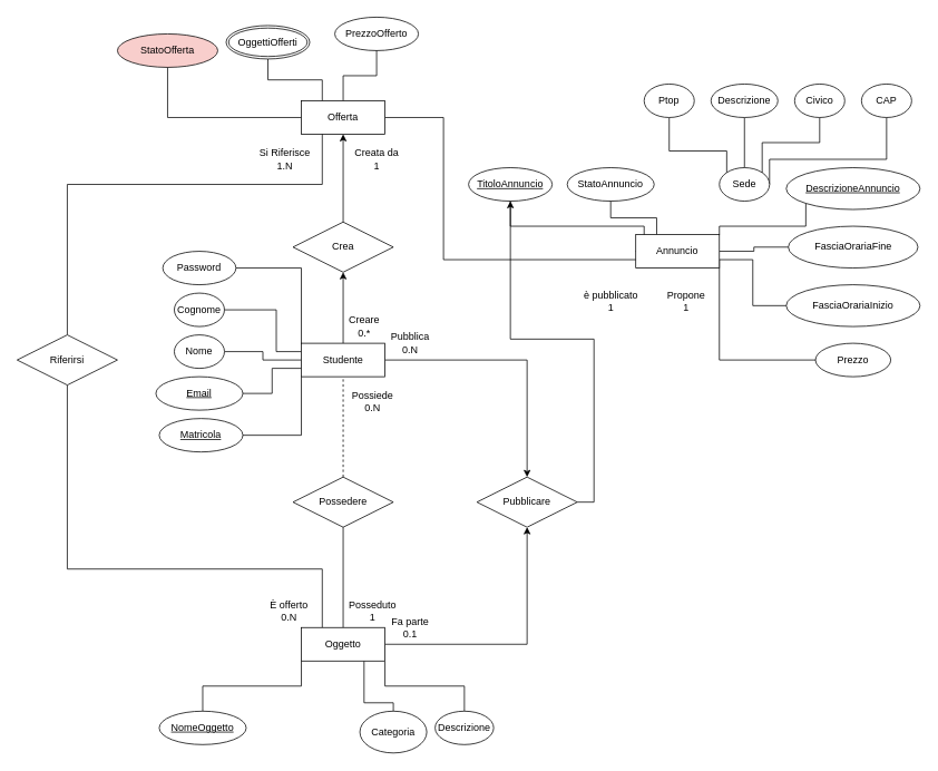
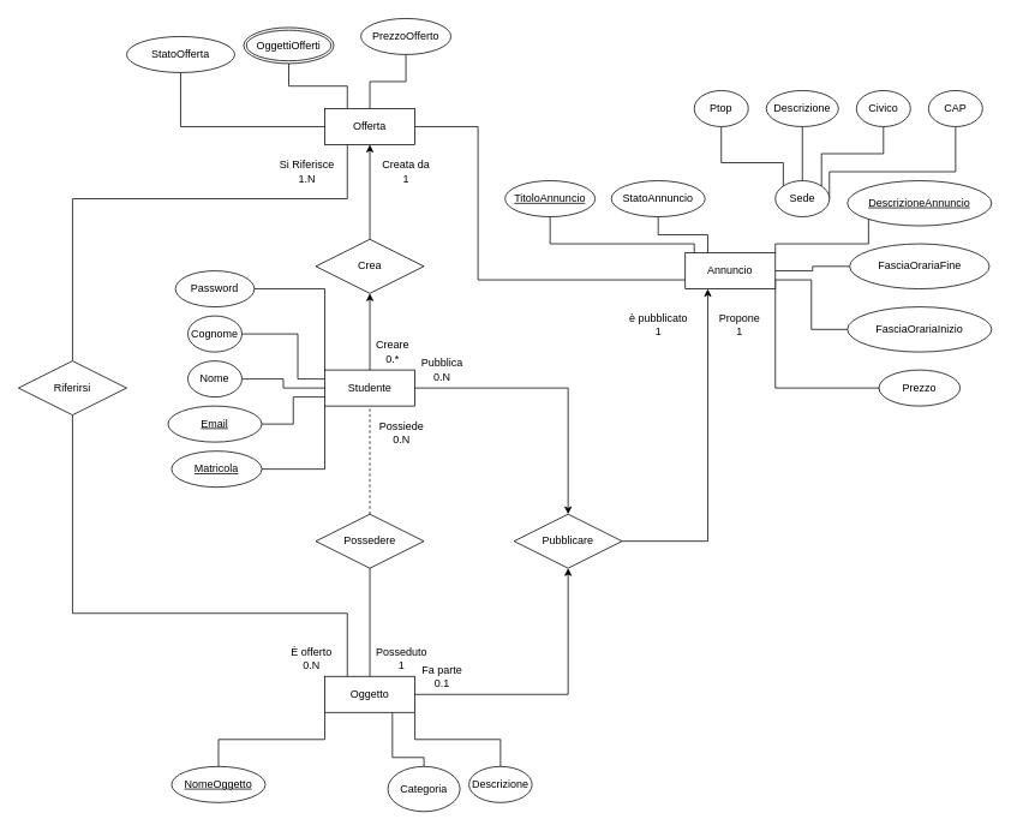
  <mxCell id="0" />
  <mxCell id="1" parent="0" />
  <mxCell id="2" value="&lt;span style=&quot;text-align: left;&quot;&gt;TitoloAnnuncio&lt;/span&gt;" style="ellipse;whiteSpace=wrap;html=1;fontStyle=4" vertex="1" parent="1"><mxGeometry x="560" y="200" width="100" height="40" as="geometry" /></mxCell>
  <mxCell id="3" value="&lt;span style=&quot;text-align: left;&quot;&gt;FasciaOrariaFine&lt;/span&gt;" style="ellipse;whiteSpace=wrap;html=1;" vertex="1" parent="1"><mxGeometry x="942.5" y="270" width="155" height="50" as="geometry" /></mxCell>
  <mxCell id="4" style="edgeStyle=orthogonalEdgeStyle;rounded=0;orthogonalLoop=1;jettySize=auto;html=1;exitX=0;exitY=0;exitDx=0;exitDy=0;entryX=0.5;entryY=1;entryDx=0;entryDy=0;endArrow=none;startFill=0;" edge="1" parent="1" source="8" target="51"><mxGeometry relative="1" as="geometry"><Array as="points"><mxPoint x="869" y="180" /><mxPoint x="800" y="180" /></Array></mxGeometry></mxCell>
  <mxCell id="5" style="edgeStyle=orthogonalEdgeStyle;rounded=0;orthogonalLoop=1;jettySize=auto;html=1;exitX=0.5;exitY=0;exitDx=0;exitDy=0;endArrow=none;startFill=0;" edge="1" parent="1" source="8" target="53"><mxGeometry relative="1" as="geometry" /></mxCell>
  <mxCell id="6" style="edgeStyle=orthogonalEdgeStyle;rounded=0;orthogonalLoop=1;jettySize=auto;html=1;exitX=1;exitY=0;exitDx=0;exitDy=0;entryX=0.5;entryY=1;entryDx=0;entryDy=0;endArrow=none;startFill=0;" edge="1" parent="1" source="8" target="52"><mxGeometry relative="1" as="geometry"><Array as="points"><mxPoint x="911" y="170" /><mxPoint x="980" y="170" /></Array></mxGeometry></mxCell>
  <mxCell id="7" style="edgeStyle=orthogonalEdgeStyle;rounded=0;orthogonalLoop=1;jettySize=auto;html=1;exitX=1;exitY=0.5;exitDx=0;exitDy=0;entryX=0.5;entryY=1;entryDx=0;entryDy=0;endArrow=none;startFill=0;" edge="1" parent="1" source="8" target="54"><mxGeometry relative="1" as="geometry"><Array as="points"><mxPoint x="920" y="190" /><mxPoint x="1060" y="190" /></Array></mxGeometry></mxCell>
  <mxCell id="8" value="&lt;span style=&quot;text-align: left;&quot;&gt;Sede&lt;/span&gt;" style="ellipse;whiteSpace=wrap;html=1;" vertex="1" parent="1"><mxGeometry x="860" y="200" width="60" height="40" as="geometry" /></mxCell>
  <mxCell id="9" value="&lt;span style=&quot;text-align: left;&quot;&gt;StatoAnnuncio&lt;/span&gt;" style="ellipse;whiteSpace=wrap;html=1;" vertex="1" parent="1"><mxGeometry x="678" y="200" width="104" height="40" as="geometry" /></mxCell>
  <mxCell id="10" value="&lt;span style=&quot;text-align: left;&quot;&gt;FasciaOrariaInizio&lt;/span&gt;" style="ellipse;whiteSpace=wrap;html=1;" vertex="1" parent="1"><mxGeometry x="940" y="340" width="160" height="50" as="geometry" /></mxCell>
  <mxCell id="11" value="&lt;span style=&quot;text-align: left;&quot;&gt;DescrizioneAnnuncio&lt;/span&gt;" style="ellipse;whiteSpace=wrap;html=1;fontStyle=4" vertex="1" parent="1"><mxGeometry x="940" y="200" width="160" height="50" as="geometry" /></mxCell>
  <mxCell id="12" style="edgeStyle=orthogonalEdgeStyle;rounded=0;orthogonalLoop=1;jettySize=auto;html=1;exitX=0.25;exitY=0;exitDx=0;exitDy=0;endArrow=none;startFill=0;" edge="1" parent="1" source="17" target="9"><mxGeometry relative="1" as="geometry" /></mxCell>
  <mxCell id="13" style="edgeStyle=orthogonalEdgeStyle;rounded=0;orthogonalLoop=1;jettySize=auto;html=1;exitX=1;exitY=0;exitDx=0;exitDy=0;entryX=0;entryY=1;entryDx=0;entryDy=0;endArrow=none;startFill=0;" edge="1" parent="1" source="17" target="11"><mxGeometry relative="1" as="geometry"><Array as="points"><mxPoint x="860" y="270" /><mxPoint x="963" y="270" /></Array></mxGeometry></mxCell>
  <mxCell id="14" style="edgeStyle=orthogonalEdgeStyle;rounded=0;orthogonalLoop=1;jettySize=auto;html=1;exitX=1;exitY=0.5;exitDx=0;exitDy=0;entryX=0;entryY=0.5;entryDx=0;entryDy=0;endArrow=none;startFill=0;" edge="1" parent="1" source="17" target="3"><mxGeometry relative="1" as="geometry" /></mxCell>
  <mxCell id="15" style="edgeStyle=orthogonalEdgeStyle;rounded=0;orthogonalLoop=1;jettySize=auto;html=1;exitX=1;exitY=1;exitDx=0;exitDy=0;entryX=0;entryY=0.5;entryDx=0;entryDy=0;endArrow=none;startFill=0;" edge="1" parent="1" source="17" target="10"><mxGeometry relative="1" as="geometry"><Array as="points"><mxPoint x="900" y="310" /><mxPoint x="900" y="365" /></Array></mxGeometry></mxCell>
  <mxCell id="16" style="edgeStyle=orthogonalEdgeStyle;rounded=0;orthogonalLoop=1;jettySize=auto;html=1;exitX=0;exitY=0.5;exitDx=0;exitDy=0;entryX=0.5;entryY=1;entryDx=0;entryDy=0;endArrow=none;startFill=0;" edge="1" parent="1" source="17" target="2"><mxGeometry relative="1" as="geometry"><Array as="points"><mxPoint x="770" y="300" /><mxPoint x="770" y="270" /><mxPoint x="610" y="270" /></Array></mxGeometry></mxCell>
  <mxCell id="17" value="Annuncio" style="rounded=0;whiteSpace=wrap;html=1;" vertex="1" parent="1"><mxGeometry x="760" y="280" width="100" height="40" as="geometry" /></mxCell>
  <mxCell id="18" style="edgeStyle=orthogonalEdgeStyle;rounded=0;orthogonalLoop=1;jettySize=auto;html=1;exitX=0;exitY=0.5;exitDx=0;exitDy=0;entryX=1;entryY=1;entryDx=0;entryDy=0;endArrow=none;startFill=0;" edge="1" parent="1" source="19" target="17"><mxGeometry relative="1" as="geometry" /></mxCell>
  <mxCell id="19" value="&lt;span style=&quot;text-align: left;&quot;&gt;Prezzo&lt;/span&gt;" style="ellipse;whiteSpace=wrap;html=1;" vertex="1" parent="1"><mxGeometry x="975" y="410" width="90" height="40" as="geometry" /></mxCell>
  <mxCell id="20" style="edgeStyle=orthogonalEdgeStyle;rounded=0;orthogonalLoop=1;jettySize=auto;html=1;exitX=1;exitY=0.5;exitDx=0;exitDy=0;entryX=0;entryY=0.5;entryDx=0;entryDy=0;endArrow=none;startFill=0;" edge="1" parent="1" source="21" target="32"><mxGeometry relative="1" as="geometry" /></mxCell>
  <mxCell id="21" value="&lt;span style=&quot;text-align: left;&quot;&gt;Nome&lt;/span&gt;" style="ellipse;whiteSpace=wrap;html=1;" vertex="1" parent="1"><mxGeometry x="208" y="400" width="60" height="40" as="geometry" /></mxCell>
  <mxCell id="22" style="edgeStyle=orthogonalEdgeStyle;rounded=0;orthogonalLoop=1;jettySize=auto;html=1;exitX=1;exitY=0.5;exitDx=0;exitDy=0;entryX=0;entryY=1;entryDx=0;entryDy=0;endArrow=none;startFill=0;" edge="1" parent="1" source="23" target="32"><mxGeometry relative="1" as="geometry" /></mxCell>
  <mxCell id="23" value="&lt;span style=&quot;text-align: left;&quot;&gt;Matricola&lt;/span&gt;" style="ellipse;whiteSpace=wrap;html=1;fontStyle=4" vertex="1" parent="1"><mxGeometry x="190" y="500" width="100" height="40" as="geometry" /></mxCell>
  <mxCell id="24" style="edgeStyle=orthogonalEdgeStyle;rounded=0;orthogonalLoop=1;jettySize=auto;html=1;exitX=1;exitY=0.5;exitDx=0;exitDy=0;entryX=0;entryY=0.25;entryDx=0;entryDy=0;endArrow=none;startFill=0;" edge="1" parent="1" source="25" target="32"><mxGeometry relative="1" as="geometry"><Array as="points"><mxPoint y="370" x="330" /><mxPoint y="420" x="330" /></Array></mxGeometry></mxCell>
  <mxCell id="25" value="&lt;span style=&quot;text-align: left;&quot;&gt;Cognome&lt;/span&gt;" style="ellipse;whiteSpace=wrap;html=1;" vertex="1" parent="1"><mxGeometry x="208" y="350" width="60" height="40" as="geometry" /></mxCell>
  <mxCell id="26" style="edgeStyle=orthogonalEdgeStyle;rounded=0;orthogonalLoop=1;jettySize=auto;html=1;exitX=1;exitY=0.5;exitDx=0;exitDy=0;entryX=0;entryY=0.75;entryDx=0;entryDy=0;endArrow=none;startFill=0;" edge="1" parent="1" source="27" target="32"><mxGeometry relative="1" as="geometry" /></mxCell>
  <mxCell id="27" value="&lt;span style=&quot;text-align: left;&quot;&gt;Email&lt;/span&gt;" style="ellipse;whiteSpace=wrap;html=1;fontStyle=4" vertex="1" parent="1"><mxGeometry x="186" y="450" width="104" height="40" as="geometry" /></mxCell>
  <mxCell id="28" style="edgeStyle=orthogonalEdgeStyle;rounded=0;orthogonalLoop=1;jettySize=auto;html=1;exitX=1;exitY=0.5;exitDx=0;exitDy=0;entryX=0;entryY=0;entryDx=0;entryDy=0;endArrow=none;startFill=0;" edge="1" parent="1" source="29" target="32"><mxGeometry relative="1" as="geometry" /></mxCell>
  <mxCell id="29" value="&lt;span style=&quot;text-align: left;&quot;&gt;Password&lt;/span&gt;" style="ellipse;whiteSpace=wrap;html=1;" vertex="1" parent="1"><mxGeometry x="194.25" y="300" width="87.5" height="40" as="geometry" /></mxCell>
  <mxCell id="30" style="edgeStyle=orthogonalEdgeStyle;rounded=0;orthogonalLoop=1;jettySize=auto;html=1;exitX=1;exitY=0.5;exitDx=0;exitDy=0;entryX=0.5;entryY=0;entryDx=0;entryDy=0;" edge="1" parent="1" source="32" target="56"><mxGeometry relative="1" as="geometry" /></mxCell>
  <mxCell id="31" style="edgeStyle=orthogonalEdgeStyle;rounded=0;orthogonalLoop=1;jettySize=auto;html=1;exitX=0.5;exitY=0;exitDx=0;exitDy=0;" edge="1" parent="1" source="32" target="68"><mxGeometry relative="1" as="geometry" /></mxCell>
  <mxCell id="32" value="Studente" style="rounded=0;whiteSpace=wrap;html=1;" vertex="1" parent="1"><mxGeometry x="360" y="410" width="100" height="40" as="geometry" /></mxCell>
  <mxCell id="33" style="edgeStyle=orthogonalEdgeStyle;rounded=0;orthogonalLoop=1;jettySize=auto;html=1;exitX=0.5;exitY=0;exitDx=0;exitDy=0;entryX=0.75;entryY=1;entryDx=0;entryDy=0;endArrow=none;startFill=0;" edge="1" parent="1" source="34" target="42"><mxGeometry relative="1" as="geometry"><Array as="points"><mxPoint x="470" y="840" /><mxPoint x="435" y="840" /></Array></mxGeometry></mxCell>
  <mxCell id="34" value="&lt;span style=&quot;text-align: left;&quot;&gt;Categoria&lt;/span&gt;" style="ellipse;whiteSpace=wrap;html=1;" vertex="1" parent="1"><mxGeometry x="430" y="850" width="80" height="50" as="geometry" /></mxCell>
  <mxCell id="35" style="edgeStyle=orthogonalEdgeStyle;rounded=0;orthogonalLoop=1;jettySize=auto;html=1;exitX=0.5;exitY=0;exitDx=0;exitDy=0;entryX=1;entryY=1;entryDx=0;entryDy=0;endArrow=none;startFill=0;" edge="1" parent="1" source="36" target="42"><mxGeometry relative="1" as="geometry" /></mxCell>
  <mxCell id="36" value="&lt;span style=&quot;text-align: left;&quot;&gt;Descrizione&lt;/span&gt;" style="ellipse;whiteSpace=wrap;html=1;" vertex="1" parent="1"><mxGeometry x="520" y="850" width="70" height="40" as="geometry" /></mxCell>
  <mxCell id="37" style="edgeStyle=orthogonalEdgeStyle;rounded=0;orthogonalLoop=1;jettySize=auto;html=1;exitX=0.5;exitY=0;exitDx=0;exitDy=0;entryX=0;entryY=1;entryDx=0;entryDy=0;endArrow=none;startFill=0;" edge="1" parent="1" source="38" target="42"><mxGeometry relative="1" as="geometry" /></mxCell>
  <mxCell id="38" value="&lt;span style=&quot;text-align: left;&quot;&gt;NomeOggetto&lt;/span&gt;" style="ellipse;whiteSpace=wrap;html=1;fontStyle=4" vertex="1" parent="1"><mxGeometry x="190" y="850" width="104" height="40" as="geometry" /></mxCell>
  <mxCell id="39" style="edgeStyle=orthogonalEdgeStyle;rounded=0;orthogonalLoop=1;jettySize=auto;html=1;exitX=1;exitY=0.5;exitDx=0;exitDy=0;" edge="1" parent="1" source="42" target="56"><mxGeometry relative="1" as="geometry" /></mxCell>
  <mxCell id="40" style="edgeStyle=orthogonalEdgeStyle;rounded=0;orthogonalLoop=1;jettySize=auto;html=1;exitX=0.25;exitY=0;exitDx=0;exitDy=0;entryX=0.5;entryY=1;entryDx=0;entryDy=0;endArrow=none;startFill=0;" edge="1" parent="1" source="42" target="58"><mxGeometry relative="1" as="geometry"><Array as="points"><mxPoint x="385" y="680" /><mxPoint x="80" y="680" /></Array></mxGeometry></mxCell>
  <mxCell id="41" style="edgeStyle=orthogonalEdgeStyle;rounded=0;orthogonalLoop=1;jettySize=auto;html=1;exitX=0.5;exitY=0;exitDx=0;exitDy=0;entryX=0.5;entryY=1;entryDx=0;entryDy=0;endArrow=none;startFill=0;" edge="1" parent="1" source="42" target="64"><mxGeometry relative="1" as="geometry" /></mxCell>
  <mxCell id="42" value="Oggetto" style="rounded=0;whiteSpace=wrap;html=1;" vertex="1" parent="1"><mxGeometry x="360" y="750" width="100" height="40" as="geometry" /></mxCell>
  <mxCell id="43" value="&lt;span style=&quot;text-align: left;&quot;&gt;PrezzoOfferto&lt;/span&gt;" style="ellipse;whiteSpace=wrap;html=1;" vertex="1" parent="1"><mxGeometry x="400" y="20" width="100" height="40" as="geometry" /></mxCell>
- <mxCell id="44" value="&lt;span style=&quot;text-align: left;&quot;&gt;StatoOfferta&lt;/span&gt;" style="ellipse;whiteSpace=wrap;html=1;fillColor=#f8cecc;" vertex="1" parent="1"><mxGeometry x="140" y="40" width="120" height="40" as="geometry" /></mxCell>
+ <mxCell id="44" value="&lt;span style=&quot;text-align: left;&quot;&gt;StatoOfferta&lt;/span&gt;" style="ellipse;whiteSpace=wrap;html=1;" vertex="1" parent="1"><mxGeometry x="140" y="40" width="120" height="40" as="geometry" /></mxCell>
  <mxCell id="45" style="edgeStyle=orthogonalEdgeStyle;rounded=0;orthogonalLoop=1;jettySize=auto;html=1;exitX=0.25;exitY=0;exitDx=0;exitDy=0;endArrow=none;startFill=0;entryX=0.5;entryY=1;entryDx=0;entryDy=0;" edge="1" parent="1" source="49" target="50"><mxGeometry relative="1" as="geometry"><mxPoint x="322" y="80" as="targetPoint" /></mxGeometry></mxCell>
  <mxCell id="46" style="edgeStyle=orthogonalEdgeStyle;rounded=0;orthogonalLoop=1;jettySize=auto;html=1;exitX=0.5;exitY=0;exitDx=0;exitDy=0;entryX=0.5;entryY=1;entryDx=0;entryDy=0;endArrow=none;startFill=0;" edge="1" parent="1" source="49" target="43"><mxGeometry relative="1" as="geometry" /></mxCell>
  <mxCell id="47" style="edgeStyle=orthogonalEdgeStyle;rounded=0;orthogonalLoop=1;jettySize=auto;html=1;exitX=0;exitY=0.5;exitDx=0;exitDy=0;entryX=0.5;entryY=1;entryDx=0;entryDy=0;endArrow=none;startFill=0;" edge="1" parent="1" source="49" target="44"><mxGeometry relative="1" as="geometry" /></mxCell>
  <mxCell id="48" style="edgeStyle=orthogonalEdgeStyle;rounded=0;orthogonalLoop=1;jettySize=auto;html=1;exitX=1;exitY=0.5;exitDx=0;exitDy=0;entryX=0;entryY=0.75;entryDx=0;entryDy=0;endArrow=none;startFill=0;" edge="1" parent="1" source="49" target="17"><mxGeometry relative="1" as="geometry"><Array as="points"><mxPoint x="530" y="140" /><mxPoint x="530" y="310" /></Array></mxGeometry></mxCell>
  <mxCell id="49" value="Offerta" style="rounded=0;whiteSpace=wrap;html=1;" vertex="1" parent="1"><mxGeometry x="360" y="120" width="100" height="40" as="geometry" /></mxCell>
  <mxCell id="50" value="&lt;span style=&quot;text-align: left;&quot;&gt;OggettiOfferti&lt;/span&gt;" style="ellipse;shape=doubleEllipse;margin=3;whiteSpace=wrap;html=1;align=center;" vertex="1" parent="1"><mxGeometry x="270" y="30" width="100" height="40" as="geometry" /></mxCell>
  <mxCell id="51" value="&lt;span style=&quot;text-align: left;&quot;&gt;Ptop&lt;/span&gt;" style="ellipse;whiteSpace=wrap;html=1;" vertex="1" parent="1"><mxGeometry x="770" y="100" width="60" height="40" as="geometry" /></mxCell>
  <mxCell id="52" value="&lt;span style=&quot;text-align: left;&quot;&gt;Civico&lt;/span&gt;" style="ellipse;whiteSpace=wrap;html=1;" vertex="1" parent="1"><mxGeometry x="950" y="100" width="60" height="40" as="geometry" /></mxCell>
  <mxCell id="53" value="&lt;span style=&quot;text-align: left;&quot;&gt;Descrizione&lt;/span&gt;" style="ellipse;whiteSpace=wrap;html=1;" vertex="1" parent="1"><mxGeometry x="850" y="100" width="80" height="40" as="geometry" /></mxCell>
  <mxCell id="54" value="&lt;span style=&quot;text-align: left;&quot;&gt;CAP&lt;/span&gt;" style="ellipse;whiteSpace=wrap;html=1;" vertex="1" parent="1"><mxGeometry x="1030" y="100" width="60" height="40" as="geometry" /></mxCell>
- <mxCell id="55" style="edgeStyle=orthogonalEdgeStyle;rounded=0;orthogonalLoop=1;jettySize=auto;html=1;exitX=1;exitY=0.5;exitDx=0;exitDy=0;" edge="1" parent="1" source="56" target="2"><mxGeometry relative="1" as="geometry" /></mxCell>
+ <mxCell id="55" style="edgeStyle=orthogonalEdgeStyle;rounded=0;orthogonalLoop=1;jettySize=auto;html=1;exitX=1;exitY=0.5;exitDx=0;exitDy=0;entryX=0.25;entryY=1;entryDx=0;entryDy=0;" edge="1" parent="1" source="56" target="17"><mxGeometry relative="1" as="geometry" /></mxCell>
  <mxCell id="56" value="Pubblicare" style="shape=rhombus;perimeter=rhombusPerimeter;whiteSpace=wrap;html=1;align=center;" vertex="1" parent="1"><mxGeometry x="570" y="570" width="120" height="60" as="geometry" /></mxCell>
  <mxCell id="57" style="edgeStyle=orthogonalEdgeStyle;rounded=0;orthogonalLoop=1;jettySize=auto;html=1;exitX=0.5;exitY=0;exitDx=0;exitDy=0;entryX=0.25;entryY=1;entryDx=0;entryDy=0;endArrow=none;startFill=0;" edge="1" parent="1" source="58" target="49"><mxGeometry relative="1" as="geometry"><Array as="points"><mxPoint x="80" y="220" /><mxPoint x="385" y="220" /></Array></mxGeometry></mxCell>
  <mxCell id="58" value="Riferirsi" style="shape=rhombus;perimeter=rhombusPerimeter;whiteSpace=wrap;html=1;align=center;" vertex="1" parent="1"><mxGeometry x="20" y="400" width="120" height="60" as="geometry" /></mxCell>
  <mxCell id="59" value="Propone&lt;div&gt;1&lt;/div&gt;" style="text;html=1;align=center;verticalAlign=middle;resizable=0;points=[];autosize=1;strokeColor=none;fillColor=none;" vertex="1" parent="1"><mxGeometry x="785" y="340" width="70" height="40" as="geometry" /></mxCell>
  <mxCell id="60" value="Fa parte&lt;div&gt;0.1&lt;/div&gt;" style="text;html=1;align=center;verticalAlign=middle;resizable=0;points=[];autosize=1;strokeColor=none;fillColor=none;" vertex="1" parent="1"><mxGeometry x="455" y="730" width="70" height="40" as="geometry" /></mxCell>
  <mxCell id="61" value="è pubblicato&lt;div&gt;1&lt;/div&gt;" style="text;html=1;align=center;verticalAlign=middle;resizable=0;points=[];autosize=1;strokeColor=none;fillColor=none;" vertex="1" parent="1"><mxGeometry x="685" y="340" width="90" height="40" as="geometry" /></mxCell>
  <mxCell id="62" value="Pubblica&lt;div&gt;0.N&lt;/div&gt;" style="text;html=1;align=center;verticalAlign=middle;resizable=0;points=[];autosize=1;strokeColor=none;fillColor=none;" vertex="1" parent="1"><mxGeometry x="455" y="390" width="70" height="40" as="geometry" /></mxCell>
  <mxCell id="63" style="edgeStyle=orthogonalEdgeStyle;rounded=0;orthogonalLoop=1;jettySize=auto;html=1;exitX=0.5;exitY=0;exitDx=0;exitDy=0;endArrow=none;startFill=0;dashed=1;" edge="1" parent="1" source="64" target="32"><mxGeometry relative="1" as="geometry" /></mxCell>
  <mxCell id="64" value="Possedere" style="shape=rhombus;perimeter=rhombusPerimeter;whiteSpace=wrap;html=1;align=center;" vertex="1" parent="1"><mxGeometry x="350" y="570" width="120" height="60" as="geometry" /></mxCell>
  <mxCell id="65" value="Posseduto&lt;div&gt;1&lt;/div&gt;" style="text;html=1;align=center;verticalAlign=middle;resizable=0;points=[];autosize=1;strokeColor=none;fillColor=none;" vertex="1" parent="1"><mxGeometry x="405" y="710" width="80" height="40" as="geometry" /></mxCell>
  <mxCell id="66" value="Possiede&lt;div&gt;0.N&lt;/div&gt;" style="text;html=1;align=center;verticalAlign=middle;resizable=0;points=[];autosize=1;strokeColor=none;fillColor=none;" vertex="1" parent="1"><mxGeometry x="410" y="460" width="70" height="40" as="geometry" /></mxCell>
  <mxCell id="67" style="edgeStyle=orthogonalEdgeStyle;rounded=0;orthogonalLoop=1;jettySize=auto;html=1;exitX=0.5;exitY=0;exitDx=0;exitDy=0;" edge="1" parent="1" source="68" target="49"><mxGeometry relative="1" as="geometry" /></mxCell>
  <mxCell id="68" value="Crea" style="shape=rhombus;perimeter=rhombusPerimeter;whiteSpace=wrap;html=1;align=center;" vertex="1" parent="1"><mxGeometry x="350" y="265" width="120" height="60" as="geometry" /></mxCell>
  <mxCell id="69" value="Creata da&lt;div&gt;1&lt;/div&gt;" style="text;html=1;align=center;verticalAlign=middle;resizable=0;points=[];autosize=1;strokeColor=none;fillColor=none;" vertex="1" parent="1"><mxGeometry x="410" y="170" width="80" height="40" as="geometry" /></mxCell>
  <mxCell id="70" value="Creare&lt;div&gt;0.*&lt;/div&gt;" style="text;html=1;align=center;verticalAlign=middle;resizable=0;points=[];autosize=1;strokeColor=none;fillColor=none;" vertex="1" parent="1"><mxGeometry x="405" y="370" width="60" height="40" as="geometry" /></mxCell>
  <mxCell id="71" value="È offerto&lt;div&gt;0.N&lt;/div&gt;" style="text;html=1;align=center;verticalAlign=middle;resizable=0;points=[];autosize=1;strokeColor=none;fillColor=none;" vertex="1" parent="1"><mxGeometry x="310" y="710" width="70" height="40" as="geometry" /></mxCell>
  <mxCell id="72" value="Si Riferisce&lt;div&gt;1.N&lt;/div&gt;" style="text;html=1;align=center;verticalAlign=middle;resizable=0;points=[];autosize=1;strokeColor=none;fillColor=none;" vertex="1" parent="1"><mxGeometry x="300" y="170" width="80" height="40" as="geometry" /></mxCell>
